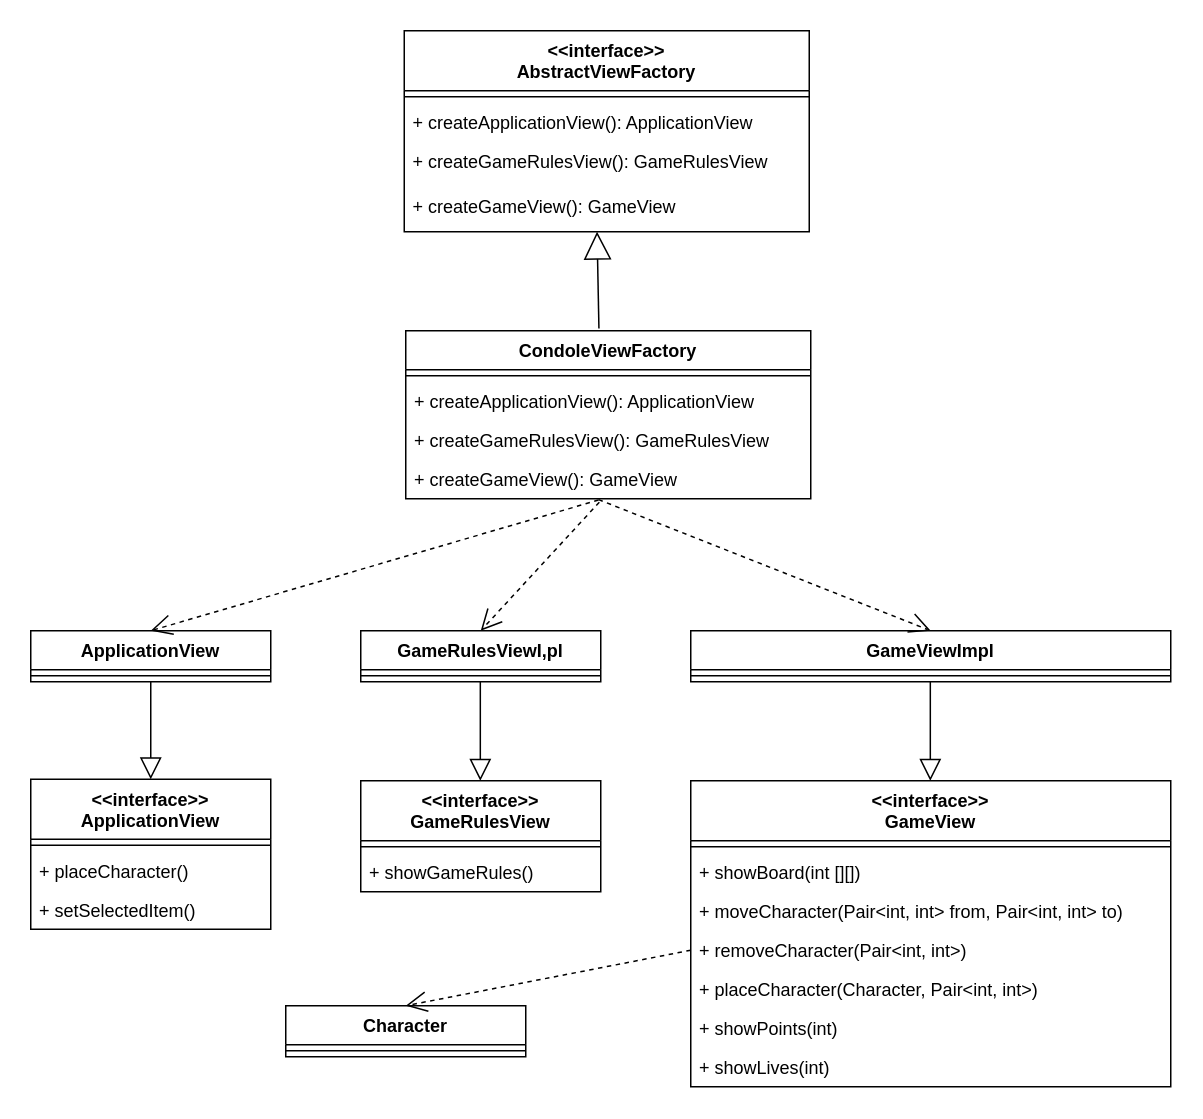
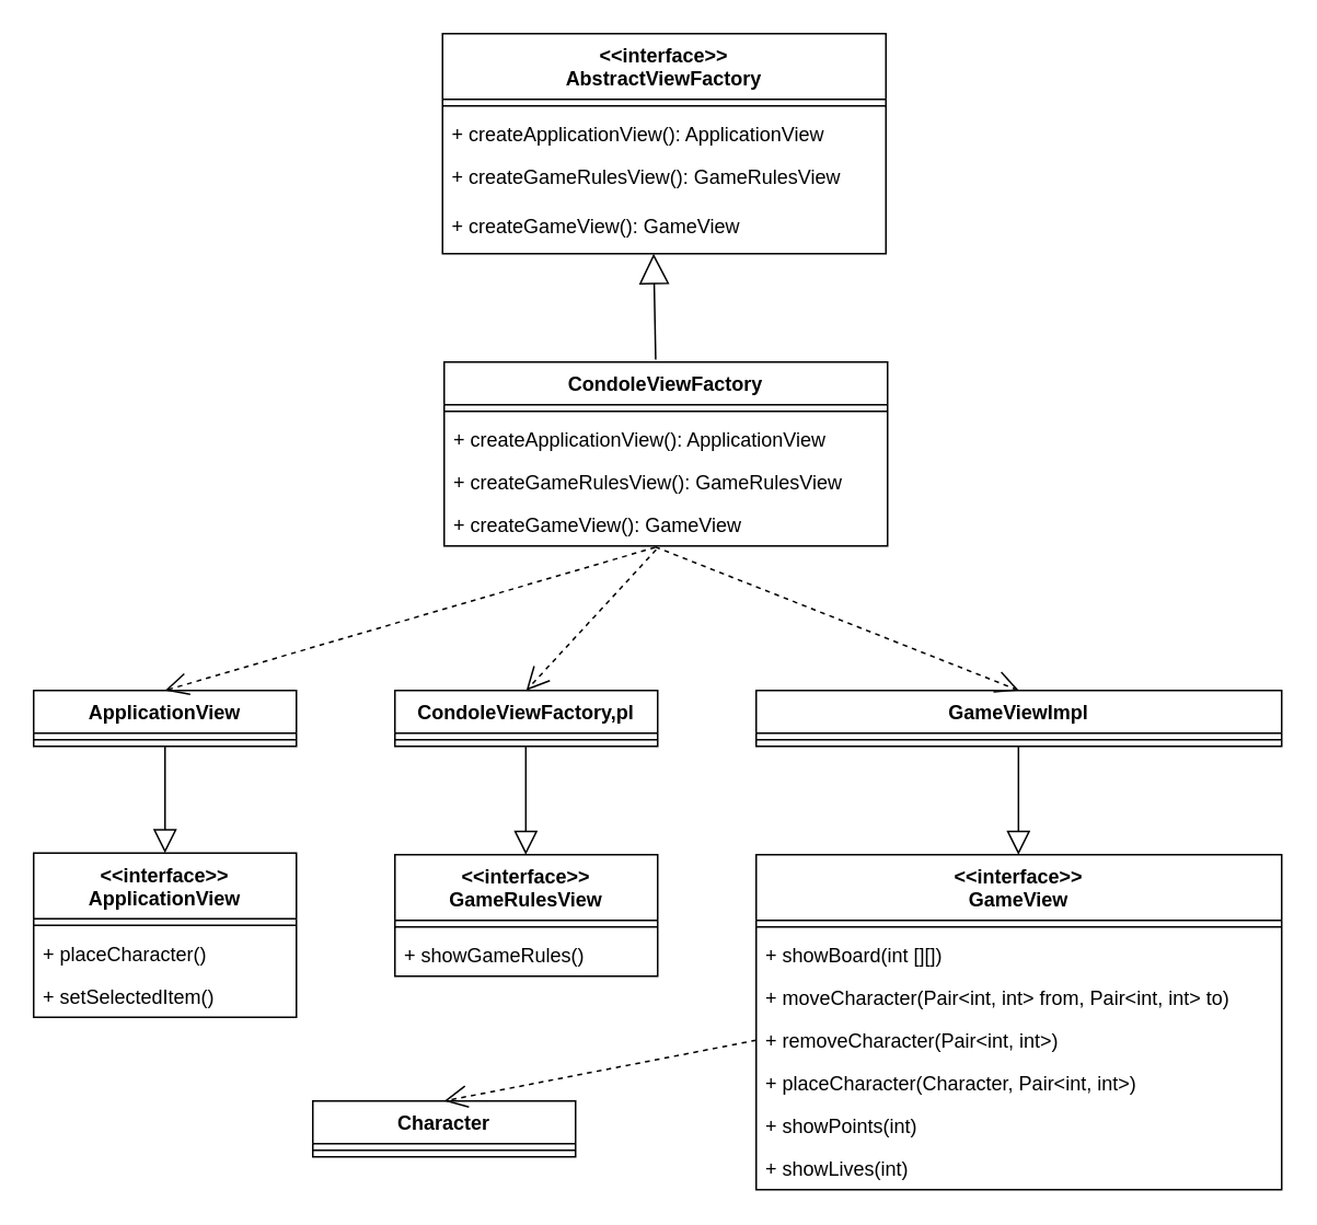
  <mxCell id="0" />
  <mxCell id="1" parent="0" />
  <mxCell id="2" value="&lt;&lt;interface&gt;&gt;&#10;AbstractViewFactory&#10;" style="swimlane;fontStyle=1;align=center;verticalAlign=top;childLayout=stackLayout;horizontal=1;startSize=40;horizontalStack=0;resizeParent=1;resizeParentMax=0;resizeLast=0;collapsible=1;marginBottom=0;" vertex="1" parent="1"><mxGeometry x="269" y="20" width="270" height="134" as="geometry" /></mxCell>
  <mxCell id="3" value="" style="line;strokeWidth=1;fillColor=none;align=left;verticalAlign=middle;spacingTop=-1;spacingLeft=3;spacingRight=3;rotatable=0;labelPosition=right;points=[];portConstraint=eastwest;" vertex="1" parent="2"><mxGeometry y="40" width="270" height="8" as="geometry" /></mxCell>
  <mxCell id="4" value="+ createApplicationView(): ApplicationView" style="text;strokeColor=none;fillColor=none;align=left;verticalAlign=top;spacingLeft=4;spacingRight=4;overflow=hidden;rotatable=0;points=[[0,0.5],[1,0.5]];portConstraint=eastwest;" vertex="1" parent="2"><mxGeometry y="48" width="270" height="26" as="geometry" /></mxCell>
  <mxCell id="5" value="+ createGameRulesView(): GameRulesView" style="text;strokeColor=none;fillColor=none;align=left;verticalAlign=top;spacingLeft=4;spacingRight=4;overflow=hidden;rotatable=0;points=[[0,0.5],[1,0.5]];portConstraint=eastwest;" vertex="1" parent="2"><mxGeometry y="74" width="270" height="30" as="geometry" /></mxCell>
  <mxCell id="6" value="+ createGameView(): GameView" style="text;strokeColor=none;fillColor=none;align=left;verticalAlign=top;spacingLeft=4;spacingRight=4;overflow=hidden;rotatable=0;points=[[0,0.5],[1,0.5]];portConstraint=eastwest;" vertex="1" parent="2"><mxGeometry y="104" width="270" height="30" as="geometry" /></mxCell>
  <mxCell id="7" value="CondoleViewFactory" style="swimlane;fontStyle=1;align=center;verticalAlign=top;childLayout=stackLayout;horizontal=1;startSize=26;horizontalStack=0;resizeParent=1;resizeParentMax=0;resizeLast=0;collapsible=1;marginBottom=0;" vertex="1" parent="1"><mxGeometry x="270" y="220" width="270" height="112" as="geometry" /></mxCell>
  <mxCell id="8" value="" style="line;strokeWidth=1;fillColor=none;align=left;verticalAlign=middle;spacingTop=-1;spacingLeft=3;spacingRight=3;rotatable=0;labelPosition=right;points=[];portConstraint=eastwest;" vertex="1" parent="7"><mxGeometry y="26" width="270" height="8" as="geometry" /></mxCell>
  <mxCell id="9" value="+ createApplicationView(): ApplicationView" style="text;strokeColor=none;fillColor=none;align=left;verticalAlign=top;spacingLeft=4;spacingRight=4;overflow=hidden;rotatable=0;points=[[0,0.5],[1,0.5]];portConstraint=eastwest;" vertex="1" parent="7"><mxGeometry y="34" width="270" height="26" as="geometry" /></mxCell>
  <mxCell id="10" value="+ createGameRulesView(): GameRulesView" style="text;strokeColor=none;fillColor=none;align=left;verticalAlign=top;spacingLeft=4;spacingRight=4;overflow=hidden;rotatable=0;points=[[0,0.5],[1,0.5]];portConstraint=eastwest;" vertex="1" parent="7"><mxGeometry y="60" width="270" height="26" as="geometry" /></mxCell>
  <mxCell id="11" value="+ createGameView(): GameView" style="text;strokeColor=none;fillColor=none;align=left;verticalAlign=top;spacingLeft=4;spacingRight=4;overflow=hidden;rotatable=0;points=[[0,0.5],[1,0.5]];portConstraint=eastwest;" vertex="1" parent="7"><mxGeometry y="86" width="270" height="26" as="geometry" /></mxCell>
  <mxCell id="12" value="ApplicationView" style="swimlane;fontStyle=1;align=center;verticalAlign=top;childLayout=stackLayout;horizontal=1;startSize=26;horizontalStack=0;resizeParent=1;resizeParentMax=0;resizeLast=0;collapsible=1;marginBottom=0;" vertex="1" parent="1"><mxGeometry x="20" y="420" width="160" height="34" as="geometry" /></mxCell>
  <mxCell id="13" value="" style="line;strokeWidth=1;fillColor=none;align=left;verticalAlign=middle;spacingTop=-1;spacingLeft=3;spacingRight=3;rotatable=0;labelPosition=right;points=[];portConstraint=eastwest;" vertex="1" parent="12"><mxGeometry y="26" width="160" height="8" as="geometry" /></mxCell>
- <mxCell id="14" value="GameRulesViewI,pl" style="swimlane;fontStyle=1;align=center;verticalAlign=top;childLayout=stackLayout;horizontal=1;startSize=26;horizontalStack=0;resizeParent=1;resizeParentMax=0;resizeLast=0;collapsible=1;marginBottom=0;" vertex="1" parent="1"><mxGeometry x="240" y="420" width="160" height="34" as="geometry" /></mxCell>
+ <mxCell id="14" value="CondoleViewFactory,pl" style="swimlane;fontStyle=1;align=center;verticalAlign=top;childLayout=stackLayout;horizontal=1;startSize=26;horizontalStack=0;resizeParent=1;resizeParentMax=0;resizeLast=0;collapsible=1;marginBottom=0;" vertex="1" parent="1"><mxGeometry x="240" y="420" width="160" height="34" as="geometry" /></mxCell>
  <mxCell id="15" value="" style="line;strokeWidth=1;fillColor=none;align=left;verticalAlign=middle;spacingTop=-1;spacingLeft=3;spacingRight=3;rotatable=0;labelPosition=right;points=[];portConstraint=eastwest;" vertex="1" parent="14"><mxGeometry y="26" width="160" height="8" as="geometry" /></mxCell>
  <mxCell id="16" value="GameViewImpl" style="swimlane;fontStyle=1;align=center;verticalAlign=top;childLayout=stackLayout;horizontal=1;startSize=26;horizontalStack=0;resizeParent=1;resizeParentMax=0;resizeLast=0;collapsible=1;marginBottom=0;" vertex="1" parent="1"><mxGeometry x="460" y="420" width="320" height="34" as="geometry" /></mxCell>
  <mxCell id="17" value="" style="line;strokeWidth=1;fillColor=none;align=left;verticalAlign=middle;spacingTop=-1;spacingLeft=3;spacingRight=3;rotatable=0;labelPosition=right;points=[];portConstraint=eastwest;" vertex="1" parent="16"><mxGeometry y="26" width="320" height="8" as="geometry" /></mxCell>
  <mxCell id="18" value="&lt;&lt;interface&gt;&gt;&#10;ApplicationView" style="swimlane;fontStyle=1;align=center;verticalAlign=top;childLayout=stackLayout;horizontal=1;startSize=40;horizontalStack=0;resizeParent=1;resizeParentMax=0;resizeLast=0;collapsible=1;marginBottom=0;" vertex="1" parent="1"><mxGeometry x="20" y="519" width="160" height="100" as="geometry" /></mxCell>
  <mxCell id="19" value="" style="line;strokeWidth=1;fillColor=none;align=left;verticalAlign=middle;spacingTop=-1;spacingLeft=3;spacingRight=3;rotatable=0;labelPosition=right;points=[];portConstraint=eastwest;" vertex="1" parent="18"><mxGeometry y="40" width="160" height="8" as="geometry" /></mxCell>
  <mxCell id="20" value="+ placeCharacter()" style="text;strokeColor=none;fillColor=none;align=left;verticalAlign=top;spacingLeft=4;spacingRight=4;overflow=hidden;rotatable=0;points=[[0,0.5],[1,0.5]];portConstraint=eastwest;" vertex="1" parent="18"><mxGeometry y="48" width="160" height="26" as="geometry" /></mxCell>
  <mxCell id="21" value="+ setSelectedItem()" style="text;strokeColor=none;fillColor=none;align=left;verticalAlign=top;spacingLeft=4;spacingRight=4;overflow=hidden;rotatable=0;points=[[0,0.5],[1,0.5]];portConstraint=eastwest;" vertex="1" parent="18"><mxGeometry y="74" width="160" height="26" as="geometry" /></mxCell>
  <mxCell id="22" value="&lt;&lt;interface&gt;&gt;&#10;GameRulesView" style="swimlane;fontStyle=1;align=center;verticalAlign=top;childLayout=stackLayout;horizontal=1;startSize=40;horizontalStack=0;resizeParent=1;resizeParentMax=0;resizeLast=0;collapsible=1;marginBottom=0;" vertex="1" parent="1"><mxGeometry x="240" y="520" width="160" height="74" as="geometry" /></mxCell>
  <mxCell id="23" value="" style="line;strokeWidth=1;fillColor=none;align=left;verticalAlign=middle;spacingTop=-1;spacingLeft=3;spacingRight=3;rotatable=0;labelPosition=right;points=[];portConstraint=eastwest;" vertex="1" parent="22"><mxGeometry y="40" width="160" height="8" as="geometry" /></mxCell>
  <mxCell id="24" value="+ showGameRules()" style="text;strokeColor=none;fillColor=none;align=left;verticalAlign=top;spacingLeft=4;spacingRight=4;overflow=hidden;rotatable=0;points=[[0,0.5],[1,0.5]];portConstraint=eastwest;" vertex="1" parent="22"><mxGeometry y="48" width="160" height="26" as="geometry" /></mxCell>
  <mxCell id="25" value="&lt;&lt;interface&gt;&gt;&#10;GameView" style="swimlane;fontStyle=1;align=center;verticalAlign=top;childLayout=stackLayout;horizontal=1;startSize=40;horizontalStack=0;resizeParent=1;resizeParentMax=0;resizeLast=0;collapsible=1;marginBottom=0;" vertex="1" parent="1"><mxGeometry x="460" y="520" width="320" height="204" as="geometry" /></mxCell>
  <mxCell id="26" value="" style="line;strokeWidth=1;fillColor=none;align=left;verticalAlign=middle;spacingTop=-1;spacingLeft=3;spacingRight=3;rotatable=0;labelPosition=right;points=[];portConstraint=eastwest;" vertex="1" parent="25"><mxGeometry y="40" width="320" height="8" as="geometry" /></mxCell>
  <mxCell id="27" value="+ showBoard(int [][])" style="text;strokeColor=none;fillColor=none;align=left;verticalAlign=top;spacingLeft=4;spacingRight=4;overflow=hidden;rotatable=0;points=[[0,0.5],[1,0.5]];portConstraint=eastwest;" vertex="1" parent="25"><mxGeometry y="48" width="320" height="26" as="geometry" /></mxCell>
  <mxCell id="28" value="+ moveCharacter(Pair&lt;int, int&gt; from, Pair&lt;int, int&gt; to)" style="text;strokeColor=none;fillColor=none;align=left;verticalAlign=top;spacingLeft=4;spacingRight=4;overflow=hidden;rotatable=0;points=[[0,0.5],[1,0.5]];portConstraint=eastwest;" vertex="1" parent="25"><mxGeometry y="74" width="320" height="26" as="geometry" /></mxCell>
  <mxCell id="29" value="+ removeCharacter(Pair&lt;int, int&gt;)" style="text;strokeColor=none;fillColor=none;align=left;verticalAlign=top;spacingLeft=4;spacingRight=4;overflow=hidden;rotatable=0;points=[[0,0.5],[1,0.5]];portConstraint=eastwest;" vertex="1" parent="25"><mxGeometry y="100" width="320" height="26" as="geometry" /></mxCell>
  <mxCell id="30" value="+ placeCharacter(Character, Pair&lt;int, int&gt;)" style="text;strokeColor=none;fillColor=none;align=left;verticalAlign=top;spacingLeft=4;spacingRight=4;overflow=hidden;rotatable=0;points=[[0,0.5],[1,0.5]];portConstraint=eastwest;" vertex="1" parent="25"><mxGeometry y="126" width="320" height="26" as="geometry" /></mxCell>
  <mxCell id="31" value="+ showPoints(int)" style="text;strokeColor=none;fillColor=none;align=left;verticalAlign=top;spacingLeft=4;spacingRight=4;overflow=hidden;rotatable=0;points=[[0,0.5],[1,0.5]];portConstraint=eastwest;" vertex="1" parent="25"><mxGeometry y="152" width="320" height="26" as="geometry" /></mxCell>
  <mxCell id="32" value="+ showLives(int)" style="text;strokeColor=none;fillColor=none;align=left;verticalAlign=top;spacingLeft=4;spacingRight=4;overflow=hidden;rotatable=0;points=[[0,0.5],[1,0.5]];portConstraint=eastwest;" vertex="1" parent="25"><mxGeometry y="178" width="320" height="26" as="geometry" /></mxCell>
  <mxCell id="33" value="Character" style="swimlane;fontStyle=1;align=center;verticalAlign=top;childLayout=stackLayout;horizontal=1;startSize=26;horizontalStack=0;resizeParent=1;resizeParentMax=0;resizeLast=0;collapsible=1;marginBottom=0;" vertex="1" parent="1"><mxGeometry x="190" y="670" width="160" height="34" as="geometry" /></mxCell>
  <mxCell id="34" value="" style="line;strokeWidth=1;fillColor=none;align=left;verticalAlign=middle;spacingTop=-1;spacingLeft=3;spacingRight=3;rotatable=0;labelPosition=right;points=[];portConstraint=eastwest;" vertex="1" parent="33"><mxGeometry y="26" width="160" height="8" as="geometry" /></mxCell>
  <mxCell id="35" value="" style="endArrow=block;endSize=16;endFill=0;html=1;exitX=0.477;exitY=-0.013;exitDx=0;exitDy=0;entryX=0.476;entryY=1;entryDx=0;entryDy=0;entryPerimeter=0;exitPerimeter=0;" edge="1" parent="1" source="7" target="6"><mxGeometry width="160" relative="1" as="geometry"><mxPoint x="220" y="208" as="sourcePoint" /><mxPoint x="379.08" y="170.002" as="targetPoint" /></mxGeometry></mxCell>
  <mxCell id="36" value="" style="endArrow=block;endFill=0;endSize=12;html=1;rounded=0;exitX=0.5;exitY=1;exitDx=0;exitDy=0;entryX=0.5;entryY=0;entryDx=0;entryDy=0;" edge="1" parent="1" source="12" target="18"><mxGeometry width="160" relative="1" as="geometry"><mxPoint x="60" y="490" as="sourcePoint" /><mxPoint x="220" y="490" as="targetPoint" /></mxGeometry></mxCell>
  <mxCell id="37" value="" style="endArrow=block;endFill=0;endSize=12;html=1;rounded=0;exitX=0.5;exitY=1;exitDx=0;exitDy=0;entryX=0.5;entryY=0;entryDx=0;entryDy=0;" edge="1" parent="1"><mxGeometry width="160" relative="1" as="geometry"><mxPoint x="319.71" y="454" as="sourcePoint" /><mxPoint x="319.71" y="520" as="targetPoint" /></mxGeometry></mxCell>
  <mxCell id="38" value="" style="endArrow=block;endFill=0;endSize=12;html=1;rounded=0;exitX=0.5;exitY=1;exitDx=0;exitDy=0;entryX=0.5;entryY=0;entryDx=0;entryDy=0;" edge="1" parent="1"><mxGeometry width="160" relative="1" as="geometry"><mxPoint x="619.71" y="454" as="sourcePoint" /><mxPoint x="619.71" y="520" as="targetPoint" /></mxGeometry></mxCell>
  <mxCell id="39" value="" style="endArrow=open;endFill=1;endSize=12;html=1;rounded=0;exitX=0.476;exitY=1.033;exitDx=0;exitDy=0;exitPerimeter=0;entryX=0.5;entryY=0;entryDx=0;entryDy=0;dashed=1;" edge="1" parent="1" source="11" target="12"><mxGeometry width="160" relative="1" as="geometry"><mxPoint x="280" y="360" as="sourcePoint" /><mxPoint x="440" y="360" as="targetPoint" /></mxGeometry></mxCell>
  <mxCell id="40" value="" style="endArrow=open;endFill=1;endSize=12;html=1;rounded=0;dashed=1;exitX=0.478;exitY=1.088;exitDx=0;exitDy=0;exitPerimeter=0;entryX=0.5;entryY=0;entryDx=0;entryDy=0;" edge="1" parent="1" source="11" target="14"><mxGeometry width="160" relative="1" as="geometry"><mxPoint x="280" y="360" as="sourcePoint" /><mxPoint x="440" y="360" as="targetPoint" /></mxGeometry></mxCell>
  <mxCell id="41" value="" style="endArrow=open;endFill=1;endSize=12;html=1;rounded=0;dashed=1;entryX=0.5;entryY=0;entryDx=0;entryDy=0;exitX=0.476;exitY=1.022;exitDx=0;exitDy=0;exitPerimeter=0;" edge="1" parent="1" source="11" target="16"><mxGeometry width="160" relative="1" as="geometry"><mxPoint x="400" y="340" as="sourcePoint" /><mxPoint x="440" y="360" as="targetPoint" /></mxGeometry></mxCell>
  <mxCell id="42" value="" style="endArrow=open;endFill=1;endSize=12;html=1;rounded=0;dashed=1;exitX=0;exitY=0.5;exitDx=0;exitDy=0;entryX=0.5;entryY=0;entryDx=0;entryDy=0;" edge="1" parent="1" source="29" target="33"><mxGeometry width="160" relative="1" as="geometry"><mxPoint x="230" y="770" as="sourcePoint" /><mxPoint x="390" y="770" as="targetPoint" /></mxGeometry></mxCell>
